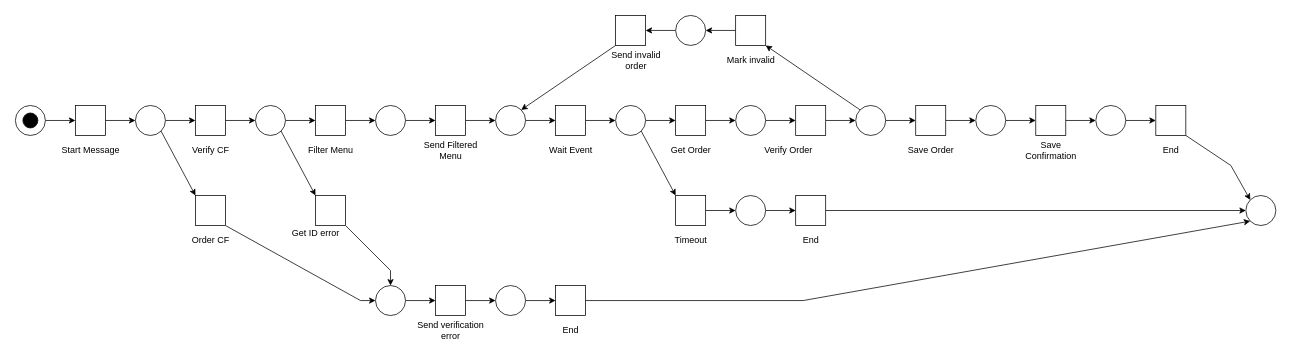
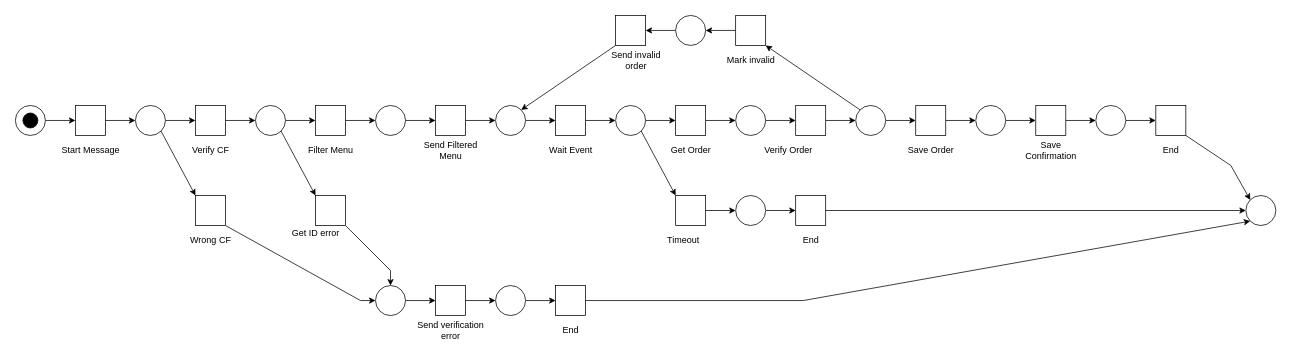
  <mxCell id="0" />
  <mxCell id="1" parent="0" />
  <mxCell id="2" style="edgeStyle=orthogonalEdgeStyle;rounded=0;orthogonalLoop=1;jettySize=auto;html=1;exitX=1;exitY=0.5;exitDx=0;exitDy=0;entryX=0;entryY=0.5;entryDx=0;entryDy=0;" edge="1" parent="1" source="3" target="10"><mxGeometry relative="1" as="geometry" /></mxCell>
  <mxCell id="3" value="" style="whiteSpace=wrap;html=1;aspect=fixed;" vertex="1" parent="1"><mxGeometry x="100" y="140" width="40" height="40" as="geometry" /></mxCell>
  <mxCell id="4" style="edgeStyle=orthogonalEdgeStyle;rounded=0;orthogonalLoop=1;jettySize=auto;html=1;exitX=1;exitY=0.5;exitDx=0;exitDy=0;" edge="1" parent="1" source="5" target="3"><mxGeometry relative="1" as="geometry" /></mxCell>
  <mxCell id="5" value="" style="ellipse;whiteSpace=wrap;html=1;aspect=fixed;" vertex="1" parent="1"><mxGeometry x="20" y="140" width="40" height="40" as="geometry" /></mxCell>
  <mxCell id="6" style="edgeStyle=orthogonalEdgeStyle;rounded=0;orthogonalLoop=1;jettySize=auto;html=1;exitX=1;exitY=0.5;exitDx=0;exitDy=0;entryX=0;entryY=0.5;entryDx=0;entryDy=0;" edge="1" parent="1" source="7" target="14"><mxGeometry relative="1" as="geometry" /></mxCell>
  <mxCell id="7" value="" style="whiteSpace=wrap;html=1;aspect=fixed;" vertex="1" parent="1"><mxGeometry x="260" y="140" width="40" height="40" as="geometry" /></mxCell>
  <mxCell id="8" style="edgeStyle=orthogonalEdgeStyle;rounded=0;orthogonalLoop=1;jettySize=auto;html=1;exitX=1;exitY=0.5;exitDx=0;exitDy=0;" edge="1" parent="1" source="10" target="7"><mxGeometry relative="1" as="geometry" /></mxCell>
  <mxCell id="9" style="rounded=0;orthogonalLoop=1;jettySize=auto;html=1;exitX=1;exitY=1;exitDx=0;exitDy=0;entryX=0;entryY=0;entryDx=0;entryDy=0;" edge="1" parent="1" source="10" target="50"><mxGeometry relative="1" as="geometry" /></mxCell>
  <mxCell id="10" value="" style="ellipse;whiteSpace=wrap;html=1;aspect=fixed;" vertex="1" parent="1"><mxGeometry x="180" y="140" width="40" height="40" as="geometry" /></mxCell>
  <mxCell id="11" style="edgeStyle=orthogonalEdgeStyle;rounded=0;orthogonalLoop=1;jettySize=auto;html=1;exitX=1;exitY=0.5;exitDx=0;exitDy=0;entryX=0;entryY=0.5;entryDx=0;entryDy=0;" edge="1" parent="1" source="12" target="18"><mxGeometry relative="1" as="geometry" /></mxCell>
  <mxCell id="12" value="" style="whiteSpace=wrap;html=1;aspect=fixed;" vertex="1" parent="1"><mxGeometry x="420" y="140" width="40" height="40" as="geometry" /></mxCell>
  <mxCell id="13" style="edgeStyle=orthogonalEdgeStyle;rounded=0;orthogonalLoop=1;jettySize=auto;html=1;exitX=1;exitY=0.5;exitDx=0;exitDy=0;" edge="1" parent="1" source="14" target="12"><mxGeometry relative="1" as="geometry" /></mxCell>
  <mxCell id="14" value="" style="ellipse;whiteSpace=wrap;html=1;aspect=fixed;" vertex="1" parent="1"><mxGeometry x="340" y="140" width="40" height="40" as="geometry" /></mxCell>
  <mxCell id="15" style="edgeStyle=orthogonalEdgeStyle;rounded=0;orthogonalLoop=1;jettySize=auto;html=1;exitX=1;exitY=0.5;exitDx=0;exitDy=0;entryX=0;entryY=0.5;entryDx=0;entryDy=0;" edge="1" parent="1" source="16" target="22"><mxGeometry relative="1" as="geometry" /></mxCell>
  <mxCell id="16" value="" style="whiteSpace=wrap;html=1;aspect=fixed;" vertex="1" parent="1"><mxGeometry x="580" y="140" width="40" height="40" as="geometry" /></mxCell>
  <mxCell id="17" style="edgeStyle=orthogonalEdgeStyle;rounded=0;orthogonalLoop=1;jettySize=auto;html=1;exitX=1;exitY=0.5;exitDx=0;exitDy=0;" edge="1" parent="1" source="18" target="16"><mxGeometry relative="1" as="geometry" /></mxCell>
  <mxCell id="18" value="" style="ellipse;whiteSpace=wrap;html=1;aspect=fixed;" vertex="1" parent="1"><mxGeometry x="500" y="140" width="40" height="40" as="geometry" /></mxCell>
  <mxCell id="19" style="edgeStyle=orthogonalEdgeStyle;rounded=0;orthogonalLoop=1;jettySize=auto;html=1;exitX=1;exitY=0.5;exitDx=0;exitDy=0;entryX=0;entryY=0.5;entryDx=0;entryDy=0;" edge="1" parent="1" source="20" target="27"><mxGeometry relative="1" as="geometry" /></mxCell>
  <mxCell id="20" value="" style="whiteSpace=wrap;html=1;aspect=fixed;" vertex="1" parent="1"><mxGeometry x="740" y="140" width="40" height="40" as="geometry" /></mxCell>
  <mxCell id="21" style="edgeStyle=orthogonalEdgeStyle;rounded=0;orthogonalLoop=1;jettySize=auto;html=1;exitX=1;exitY=0.5;exitDx=0;exitDy=0;" edge="1" parent="1" source="22" target="20"><mxGeometry relative="1" as="geometry" /></mxCell>
  <mxCell id="22" value="" style="ellipse;whiteSpace=wrap;html=1;aspect=fixed;" vertex="1" parent="1"><mxGeometry x="660" y="140" width="40" height="40" as="geometry" /></mxCell>
  <mxCell id="23" style="edgeStyle=orthogonalEdgeStyle;rounded=0;orthogonalLoop=1;jettySize=auto;html=1;exitX=1;exitY=0.5;exitDx=0;exitDy=0;" edge="1" parent="1" source="24" target="31"><mxGeometry relative="1" as="geometry" /></mxCell>
  <mxCell id="24" value="" style="whiteSpace=wrap;html=1;aspect=fixed;" vertex="1" parent="1"><mxGeometry x="900" y="140" width="40" height="40" as="geometry" /></mxCell>
  <mxCell id="25" style="edgeStyle=orthogonalEdgeStyle;rounded=0;orthogonalLoop=1;jettySize=auto;html=1;exitX=1;exitY=0.5;exitDx=0;exitDy=0;" edge="1" parent="1" source="27" target="24"><mxGeometry relative="1" as="geometry" /></mxCell>
  <mxCell id="26" style="edgeStyle=none;rounded=0;orthogonalLoop=1;jettySize=auto;html=1;exitX=1;exitY=1;exitDx=0;exitDy=0;entryX=0;entryY=0;entryDx=0;entryDy=0;" edge="1" parent="1" source="27" target="73"><mxGeometry relative="1" as="geometry" /></mxCell>
  <mxCell id="27" value="" style="ellipse;whiteSpace=wrap;html=1;aspect=fixed;" vertex="1" parent="1"><mxGeometry x="820" y="140" width="40" height="40" as="geometry" /></mxCell>
  <mxCell id="28" style="edgeStyle=orthogonalEdgeStyle;rounded=0;orthogonalLoop=1;jettySize=auto;html=1;exitX=1;exitY=0.5;exitDx=0;exitDy=0;" edge="1" parent="1" source="29" target="36"><mxGeometry relative="1" as="geometry" /></mxCell>
  <mxCell id="29" value="" style="whiteSpace=wrap;html=1;aspect=fixed;" vertex="1" parent="1"><mxGeometry x="1060" y="140" width="40" height="40" as="geometry" /></mxCell>
  <mxCell id="30" style="edgeStyle=orthogonalEdgeStyle;rounded=0;orthogonalLoop=1;jettySize=auto;html=1;exitX=1;exitY=0.5;exitDx=0;exitDy=0;" edge="1" parent="1" source="31" target="29"><mxGeometry relative="1" as="geometry" /></mxCell>
  <mxCell id="31" value="" style="ellipse;whiteSpace=wrap;html=1;aspect=fixed;" vertex="1" parent="1"><mxGeometry x="980" y="140" width="40" height="40" as="geometry" /></mxCell>
  <mxCell id="32" style="edgeStyle=orthogonalEdgeStyle;rounded=0;orthogonalLoop=1;jettySize=auto;html=1;exitX=1;exitY=0.5;exitDx=0;exitDy=0;entryX=0;entryY=0.5;entryDx=0;entryDy=0;" edge="1" parent="1" source="33" target="40"><mxGeometry relative="1" as="geometry" /></mxCell>
  <mxCell id="33" value="" style="whiteSpace=wrap;html=1;aspect=fixed;" vertex="1" parent="1"><mxGeometry x="1220" y="140" width="40" height="40" as="geometry" /></mxCell>
  <mxCell id="34" style="edgeStyle=orthogonalEdgeStyle;rounded=0;orthogonalLoop=1;jettySize=auto;html=1;exitX=1;exitY=0.5;exitDx=0;exitDy=0;" edge="1" parent="1" source="36" target="33"><mxGeometry relative="1" as="geometry" /></mxCell>
  <mxCell id="35" style="edgeStyle=none;rounded=0;orthogonalLoop=1;jettySize=auto;html=1;exitX=0;exitY=0;exitDx=0;exitDy=0;entryX=1;entryY=1;entryDx=0;entryDy=0;" edge="1" parent="1" source="36" target="88"><mxGeometry relative="1" as="geometry" /></mxCell>
  <mxCell id="36" value="" style="ellipse;whiteSpace=wrap;html=1;aspect=fixed;" vertex="1" parent="1"><mxGeometry x="1140" y="140" width="40" height="40" as="geometry" /></mxCell>
  <mxCell id="37" style="edgeStyle=orthogonalEdgeStyle;rounded=0;orthogonalLoop=1;jettySize=auto;html=1;exitX=1;exitY=0.5;exitDx=0;exitDy=0;entryX=0;entryY=0.5;entryDx=0;entryDy=0;" edge="1" parent="1" source="38" target="44"><mxGeometry relative="1" as="geometry" /></mxCell>
  <mxCell id="38" value="" style="whiteSpace=wrap;html=1;aspect=fixed;" vertex="1" parent="1"><mxGeometry x="1380" y="140" width="40" height="40" as="geometry" /></mxCell>
  <mxCell id="39" style="edgeStyle=orthogonalEdgeStyle;rounded=0;orthogonalLoop=1;jettySize=auto;html=1;exitX=1;exitY=0.5;exitDx=0;exitDy=0;" edge="1" parent="1" source="40" target="38"><mxGeometry relative="1" as="geometry" /></mxCell>
  <mxCell id="40" value="" style="ellipse;whiteSpace=wrap;html=1;aspect=fixed;" vertex="1" parent="1"><mxGeometry x="1300" y="140" width="40" height="40" as="geometry" /></mxCell>
  <mxCell id="41" style="edgeStyle=none;rounded=0;orthogonalLoop=1;jettySize=auto;html=1;exitX=1;exitY=1;exitDx=0;exitDy=0;entryX=0;entryY=0;entryDx=0;entryDy=0;" edge="1" parent="1" source="42" target="45"><mxGeometry relative="1" as="geometry"><Array as="points"><mxPoint x="1640" y="220" /></Array></mxGeometry></mxCell>
  <mxCell id="42" value="" style="whiteSpace=wrap;html=1;aspect=fixed;" vertex="1" parent="1"><mxGeometry x="1540" y="140" width="40" height="40" as="geometry" /></mxCell>
  <mxCell id="43" style="edgeStyle=orthogonalEdgeStyle;rounded=0;orthogonalLoop=1;jettySize=auto;html=1;exitX=1;exitY=0.5;exitDx=0;exitDy=0;" edge="1" parent="1" source="44" target="42"><mxGeometry relative="1" as="geometry" /></mxCell>
  <mxCell id="44" value="" style="ellipse;whiteSpace=wrap;html=1;aspect=fixed;" vertex="1" parent="1"><mxGeometry x="1460" y="140" width="40" height="40" as="geometry" /></mxCell>
  <mxCell id="45" value="" style="ellipse;whiteSpace=wrap;html=1;aspect=fixed;" vertex="1" parent="1"><mxGeometry x="1660" y="260" width="40" height="40" as="geometry" /></mxCell>
  <mxCell id="46" value="" style="ellipse;whiteSpace=wrap;html=1;aspect=fixed;fillColor=#000000;" vertex="1" parent="1"><mxGeometry x="30" y="150" width="20" height="20" as="geometry" /></mxCell>
  <mxCell id="47" value="Start Message" style="text;html=1;align=center;verticalAlign=middle;resizable=0;points=[];autosize=1;strokeColor=none;fillColor=none;" vertex="1" parent="1"><mxGeometry x="75" y="190" width="90" height="20" as="geometry" /></mxCell>
  <mxCell id="48" value="Verify CF" style="text;html=1;align=center;verticalAlign=middle;resizable=0;points=[];autosize=1;strokeColor=none;fillColor=none;" vertex="1" parent="1"><mxGeometry x="250" y="190" width="60" height="20" as="geometry" /></mxCell>
  <mxCell id="49" style="edgeStyle=none;rounded=0;orthogonalLoop=1;jettySize=auto;html=1;exitX=1;exitY=1;exitDx=0;exitDy=0;entryX=0;entryY=0.5;entryDx=0;entryDy=0;" edge="1" parent="1" source="50" target="65"><mxGeometry relative="1" as="geometry"><Array as="points"><mxPoint x="480" y="400" /></Array></mxGeometry></mxCell>
  <mxCell id="50" value="" style="whiteSpace=wrap;html=1;aspect=fixed;" vertex="1" parent="1"><mxGeometry x="260" y="260" width="40" height="40" as="geometry" /></mxCell>
  <mxCell id="51" style="edgeStyle=none;rounded=0;orthogonalLoop=1;jettySize=auto;html=1;exitX=1;exitY=1;exitDx=0;exitDy=0;entryX=0.5;entryY=0;entryDx=0;entryDy=0;" edge="1" parent="1" source="52" target="65"><mxGeometry relative="1" as="geometry"><Array as="points"><mxPoint x="520" y="360" /></Array></mxGeometry></mxCell>
  <mxCell id="52" value="" style="whiteSpace=wrap;html=1;aspect=fixed;" vertex="1" parent="1"><mxGeometry x="420" y="260" width="40" height="40" as="geometry" /></mxCell>
  <mxCell id="53" style="rounded=0;orthogonalLoop=1;jettySize=auto;html=1;entryX=0;entryY=0;entryDx=0;entryDy=0;" edge="1" parent="1" target="52"><mxGeometry relative="1" as="geometry"><mxPoint x="374" y="174" as="sourcePoint" /><mxPoint x="420" y="260" as="targetPoint" /></mxGeometry></mxCell>
  <mxCell id="54" value="Filter Menu" style="text;html=1;align=center;verticalAlign=middle;resizable=0;points=[];autosize=1;strokeColor=none;fillColor=none;" vertex="1" parent="1"><mxGeometry x="400" y="190" width="80" height="20" as="geometry" /></mxCell>
- <mxCell id="55" value="Order CF" style="text;html=1;align=center;verticalAlign=middle;resizable=0;points=[];autosize=1;strokeColor=none;fillColor=none;" vertex="1" parent="1"><mxGeometry x="245" y="310" width="70" height="20" as="geometry" /></mxCell>
+ <mxCell id="55" value="Wrong CF" style="text;html=1;align=center;verticalAlign=middle;resizable=0;points=[];autosize=1;strokeColor=none;fillColor=none;" vertex="1" parent="1"><mxGeometry x="245" y="310" width="70" height="20" as="geometry" /></mxCell>
  <mxCell id="56" value="Get ID error" style="text;html=1;align=center;verticalAlign=middle;resizable=0;points=[];autosize=1;strokeColor=none;fillColor=none;" vertex="1" parent="1"><mxGeometry x="370" y="300" width="100" height="20" as="geometry" /></mxCell>
  <mxCell id="57" value="Send Filtered&lt;br&gt;Menu" style="text;html=1;align=center;verticalAlign=middle;resizable=0;points=[];autosize=1;strokeColor=none;fillColor=none;" vertex="1" parent="1"><mxGeometry x="555" y="185" width="90" height="30" as="geometry" /></mxCell>
  <mxCell id="58" value="Wait Event" style="text;html=1;align=center;verticalAlign=middle;resizable=0;points=[];autosize=1;strokeColor=none;fillColor=none;" vertex="1" parent="1"><mxGeometry x="725" y="190" width="70" height="20" as="geometry" /></mxCell>
  <mxCell id="59" value="Get Order" style="text;html=1;align=center;verticalAlign=middle;resizable=0;points=[];autosize=1;strokeColor=none;fillColor=none;" vertex="1" parent="1"><mxGeometry x="885" y="190" width="70" height="20" as="geometry" /></mxCell>
  <mxCell id="60" value="Verify Order" style="text;html=1;align=center;verticalAlign=middle;resizable=0;points=[];autosize=1;strokeColor=none;fillColor=none;" vertex="1" parent="1"><mxGeometry x="1010" y="190" width="80" height="20" as="geometry" /></mxCell>
  <mxCell id="61" value="Save Order" style="text;html=1;align=center;verticalAlign=middle;resizable=0;points=[];autosize=1;strokeColor=none;fillColor=none;" vertex="1" parent="1"><mxGeometry x="1200" y="190" width="80" height="20" as="geometry" /></mxCell>
  <mxCell id="62" value="Save&lt;br&gt;Confirmation" style="text;html=1;align=center;verticalAlign=middle;resizable=0;points=[];autosize=1;strokeColor=none;fillColor=none;" vertex="1" parent="1"><mxGeometry x="1360" y="185" width="80" height="30" as="geometry" /></mxCell>
  <mxCell id="63" value="End" style="text;html=1;align=center;verticalAlign=middle;resizable=0;points=[];autosize=1;strokeColor=none;fillColor=none;" vertex="1" parent="1"><mxGeometry x="1540" y="190" width="40" height="20" as="geometry" /></mxCell>
  <mxCell id="64" style="edgeStyle=none;rounded=0;orthogonalLoop=1;jettySize=auto;html=1;exitX=1;exitY=0.5;exitDx=0;exitDy=0;entryX=0;entryY=0.5;entryDx=0;entryDy=0;" edge="1" parent="1" source="65" target="67"><mxGeometry relative="1" as="geometry" /></mxCell>
  <mxCell id="65" value="" style="ellipse;whiteSpace=wrap;html=1;aspect=fixed;" vertex="1" parent="1"><mxGeometry x="500" y="380" width="40" height="40" as="geometry" /></mxCell>
  <mxCell id="66" style="edgeStyle=none;rounded=0;orthogonalLoop=1;jettySize=auto;html=1;exitX=1;exitY=0.5;exitDx=0;exitDy=0;entryX=0;entryY=0.5;entryDx=0;entryDy=0;" edge="1" parent="1" source="67" target="69"><mxGeometry relative="1" as="geometry" /></mxCell>
  <mxCell id="67" value="" style="whiteSpace=wrap;html=1;aspect=fixed;" vertex="1" parent="1"><mxGeometry x="580" y="380" width="40" height="40" as="geometry" /></mxCell>
  <mxCell id="68" style="edgeStyle=none;rounded=0;orthogonalLoop=1;jettySize=auto;html=1;exitX=1;exitY=0.5;exitDx=0;exitDy=0;entryX=0;entryY=0.5;entryDx=0;entryDy=0;" edge="1" parent="1" source="69" target="71"><mxGeometry relative="1" as="geometry" /></mxCell>
  <mxCell id="69" value="" style="ellipse;whiteSpace=wrap;html=1;aspect=fixed;" vertex="1" parent="1"><mxGeometry x="660" y="380" width="40" height="40" as="geometry" /></mxCell>
  <mxCell id="70" style="edgeStyle=none;rounded=0;orthogonalLoop=1;jettySize=auto;html=1;exitX=1;exitY=0.5;exitDx=0;exitDy=0;entryX=0;entryY=1;entryDx=0;entryDy=0;" edge="1" parent="1" source="71" target="45"><mxGeometry relative="1" as="geometry"><Array as="points"><mxPoint x="1070" y="400" /></Array></mxGeometry></mxCell>
  <mxCell id="71" value="" style="whiteSpace=wrap;html=1;aspect=fixed;" vertex="1" parent="1"><mxGeometry x="740" y="380" width="40" height="40" as="geometry" /></mxCell>
  <mxCell id="72" style="edgeStyle=none;rounded=0;orthogonalLoop=1;jettySize=auto;html=1;exitX=1;exitY=0.5;exitDx=0;exitDy=0;entryX=0;entryY=0.5;entryDx=0;entryDy=0;" edge="1" parent="1" source="73" target="78"><mxGeometry relative="1" as="geometry" /></mxCell>
  <mxCell id="73" value="" style="whiteSpace=wrap;html=1;aspect=fixed;" vertex="1" parent="1"><mxGeometry x="900" y="260" width="40" height="40" as="geometry" /></mxCell>
- <mxCell id="74" value="Timeout" style="text;html=1;align=center;verticalAlign=middle;resizable=0;points=[];autosize=1;strokeColor=none;fillColor=none;" vertex="1" parent="1"><mxGeometry x="890" y="310" width="60" height="20" as="geometry" /></mxCell>
+ <mxCell id="74" value="Timeout" style="text;html=1;align=center;verticalAlign=middle;resizable=0;points=[];autosize=1;strokeColor=none;fillColor=none;" vertex="1" parent="1"><mxGeometry x="880" y="310" width="60" height="20" as="geometry" /></mxCell>
  <mxCell id="75" value="Send verification&lt;br&gt;error" style="text;html=1;align=center;verticalAlign=middle;resizable=0;points=[];autosize=1;strokeColor=none;fillColor=none;" vertex="1" parent="1"><mxGeometry x="550" y="425" width="100" height="30" as="geometry" /></mxCell>
  <mxCell id="76" value="End" style="text;html=1;align=center;verticalAlign=middle;resizable=0;points=[];autosize=1;strokeColor=none;fillColor=none;" vertex="1" parent="1"><mxGeometry x="740" y="430" width="40" height="20" as="geometry" /></mxCell>
  <mxCell id="77" style="edgeStyle=none;rounded=0;orthogonalLoop=1;jettySize=auto;html=1;exitX=1;exitY=0.5;exitDx=0;exitDy=0;entryX=0;entryY=0.5;entryDx=0;entryDy=0;" edge="1" parent="1" source="78" target="80"><mxGeometry relative="1" as="geometry" /></mxCell>
  <mxCell id="78" value="" style="ellipse;whiteSpace=wrap;html=1;aspect=fixed;" vertex="1" parent="1"><mxGeometry x="980" y="260" width="40" height="40" as="geometry" /></mxCell>
  <mxCell id="79" style="edgeStyle=none;rounded=0;orthogonalLoop=1;jettySize=auto;html=1;exitX=1;exitY=0.5;exitDx=0;exitDy=0;entryX=0;entryY=0.5;entryDx=0;entryDy=0;" edge="1" parent="1" source="80" target="45"><mxGeometry relative="1" as="geometry"><mxPoint x="1660" y="240" as="targetPoint" /></mxGeometry></mxCell>
  <mxCell id="80" value="" style="whiteSpace=wrap;html=1;aspect=fixed;" vertex="1" parent="1"><mxGeometry x="1060" y="260" width="40" height="40" as="geometry" /></mxCell>
  <mxCell id="81" value="End" style="text;html=1;align=center;verticalAlign=middle;resizable=0;points=[];autosize=1;strokeColor=none;fillColor=none;" vertex="1" parent="1"><mxGeometry x="1060" y="310" width="40" height="20" as="geometry" /></mxCell>
  <mxCell id="82" style="edgeStyle=none;rounded=0;orthogonalLoop=1;jettySize=auto;html=1;exitX=0;exitY=1;exitDx=0;exitDy=0;entryX=1;entryY=0;entryDx=0;entryDy=0;" edge="1" parent="1" source="83" target="22"><mxGeometry relative="1" as="geometry" /></mxCell>
  <mxCell id="83" value="" style="whiteSpace=wrap;html=1;aspect=fixed;" vertex="1" parent="1"><mxGeometry x="820" y="20" width="40" height="40" as="geometry" /></mxCell>
  <mxCell id="84" value="Send invalid&lt;br&gt;order" style="text;html=1;align=center;verticalAlign=middle;resizable=0;points=[];autosize=1;strokeColor=none;fillColor=none;" vertex="1" parent="1"><mxGeometry x="807" y="65" width="80" height="30" as="geometry" /></mxCell>
  <mxCell id="85" style="edgeStyle=none;rounded=0;orthogonalLoop=1;jettySize=auto;html=1;exitX=0;exitY=0.5;exitDx=0;exitDy=0;entryX=1;entryY=0.5;entryDx=0;entryDy=0;" edge="1" parent="1" source="86" target="83"><mxGeometry relative="1" as="geometry" /></mxCell>
  <mxCell id="86" value="" style="ellipse;whiteSpace=wrap;html=1;aspect=fixed;" vertex="1" parent="1"><mxGeometry x="900" y="20" width="40" height="40" as="geometry" /></mxCell>
  <mxCell id="87" style="edgeStyle=none;rounded=0;orthogonalLoop=1;jettySize=auto;html=1;exitX=0;exitY=0.5;exitDx=0;exitDy=0;entryX=1;entryY=0.5;entryDx=0;entryDy=0;" edge="1" parent="1" source="88" target="86"><mxGeometry relative="1" as="geometry" /></mxCell>
  <mxCell id="88" value="" style="whiteSpace=wrap;html=1;aspect=fixed;" vertex="1" parent="1"><mxGeometry x="980" y="20" width="40" height="40" as="geometry" /></mxCell>
  <mxCell id="89" value="Mark invalid" style="text;html=1;align=center;verticalAlign=middle;resizable=0;points=[];autosize=1;strokeColor=none;fillColor=none;" vertex="1" parent="1"><mxGeometry x="960" y="70" width="80" height="20" as="geometry" /></mxCell>
